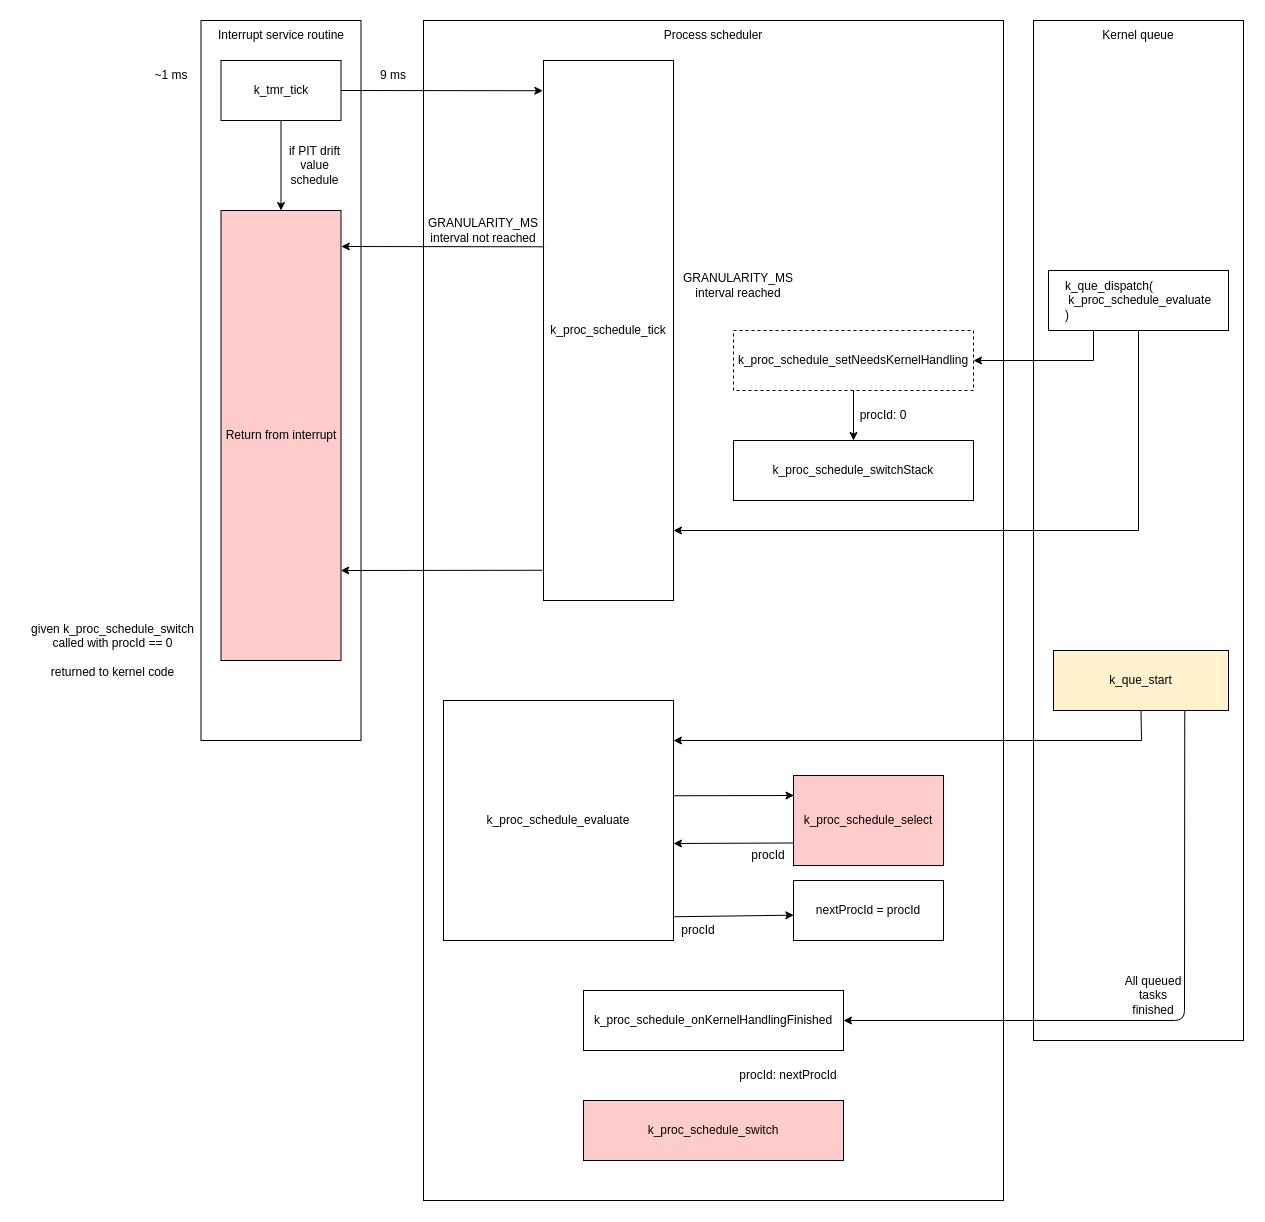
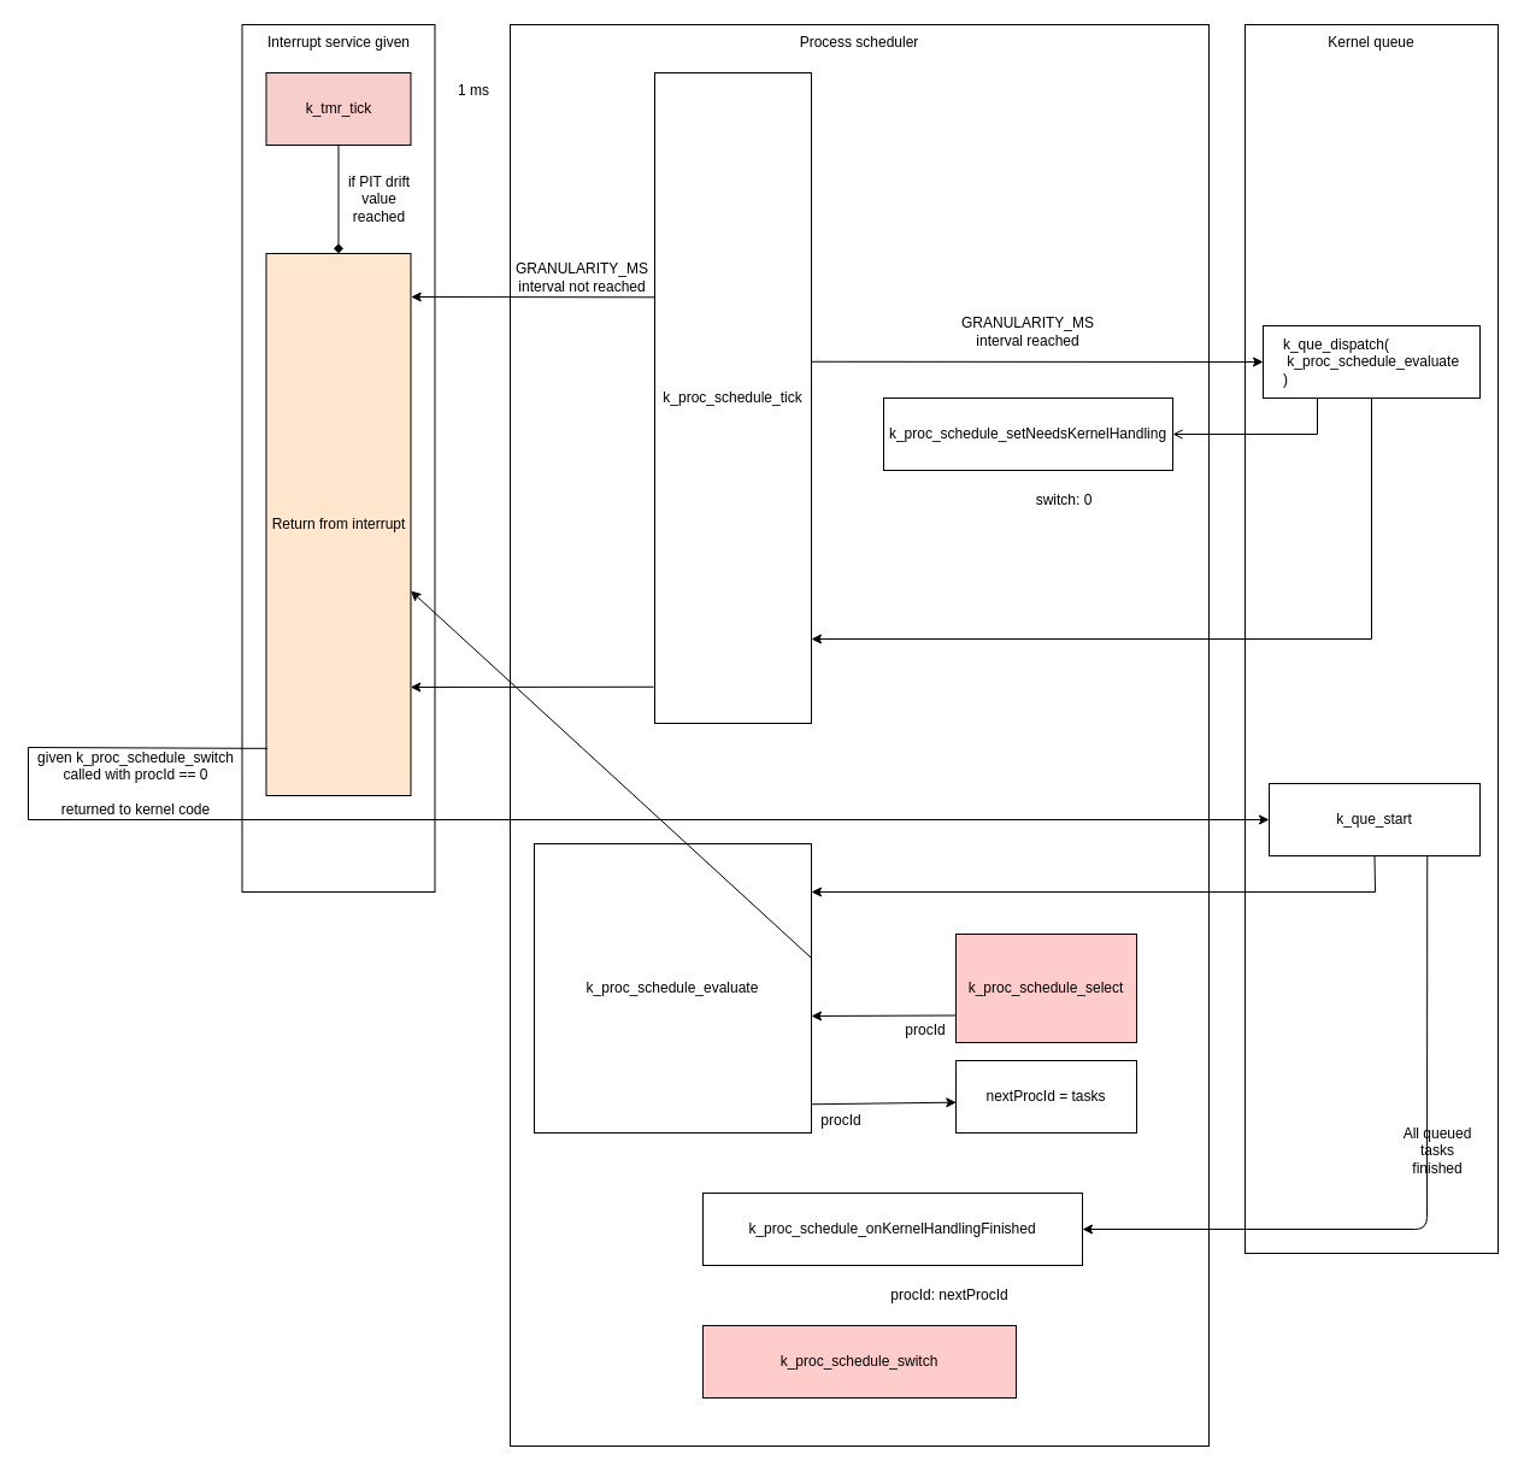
  <mxCell id="0" />
  <mxCell id="1" parent="0" />
  <mxCell id="2" value="" style="rounded=0;whiteSpace=wrap;html=1;" parent="1" vertex="1"><mxGeometry x="200.5" y="20" width="160" height="720" as="geometry" /></mxCell>
  <mxCell id="3" value="" style="rounded=0;whiteSpace=wrap;html=1;" parent="1" vertex="1"><mxGeometry x="1033" y="20" width="210" height="1020" as="geometry" /></mxCell>
  <mxCell id="4" value="" style="rounded=0;whiteSpace=wrap;html=1;" parent="1" vertex="1"><mxGeometry x="423" y="20" width="580" height="1180" as="geometry" /></mxCell>
- <mxCell id="5" value="~1 ms" style="text;html=1;strokeColor=none;fillColor=none;align=center;verticalAlign=middle;whiteSpace=wrap;rounded=0;" parent="1" vertex="1"><mxGeometry x="140.5" y="60" width="60" height="30" as="geometry" /></mxCell>
- <mxCell id="6" value="" style="edgeStyle=orthogonalEdgeStyle;rounded=0;orthogonalLoop=1;jettySize=auto;html=1;" parent="1" source="7" target="17" edge="1"><mxGeometry relative="1" as="geometry" /></mxCell>
- <mxCell id="7" value="k_tmr_tick" style="rounded=0;whiteSpace=wrap;html=1;" parent="1" vertex="1"><mxGeometry x="220.5" y="60" width="120" height="60" as="geometry" /></mxCell>
- <mxCell id="8" value="" style="endArrow=classic;html=1;rounded=0;exitX=1;exitY=0.5;exitDx=0;exitDy=0;entryX=-0.005;entryY=0.056;entryDx=0;entryDy=0;entryPerimeter=0;" parent="1" source="7" target="9" edge="1"><mxGeometry width="50" height="50" relative="1" as="geometry"><mxPoint x="443" y="260" as="sourcePoint" /><mxPoint x="533" y="90" as="targetPoint" /></mxGeometry></mxCell>
+ <mxCell id="6" value="" style="edgeStyle=orthogonalEdgeStyle;rounded=0;orthogonalLoop=1;jettySize=auto;html=1;endArrow=diamond;" parent="1" source="7" target="17" edge="1"><mxGeometry relative="1" as="geometry" /></mxCell>
+ <mxCell id="7" value="k_tmr_tick" style="rounded=0;whiteSpace=wrap;html=1;fillColor=#f8cecc;" parent="1" vertex="1"><mxGeometry x="220.5" y="60" width="120" height="60" as="geometry" /></mxCell>
  <mxCell id="9" value="k_proc_schedule_tick" style="rounded=0;whiteSpace=wrap;html=1;" parent="1" vertex="1"><mxGeometry x="543" y="60" width="130" height="540" as="geometry" /></mxCell>
  <mxCell id="10" value="&lt;div style=&quot;text-align: left;&quot;&gt;&lt;span style=&quot;background-color: initial;&quot;&gt;k_que_dispatch(&lt;/span&gt;&lt;/div&gt;&lt;span style=&quot;white-space: pre;&quot;&gt;&lt;div style=&quot;text-align: left;&quot;&gt;&lt;span style=&quot;background-color: initial;&quot;&gt; &lt;/span&gt;&lt;span style=&quot;background-color: initial; white-space: normal;&quot;&gt;k_proc_schedule_evaluate&lt;/span&gt;&lt;/div&gt;&lt;/span&gt;&lt;div style=&quot;text-align: left;&quot;&gt;&lt;span style=&quot;background-color: initial;&quot;&gt;)&lt;/span&gt;&lt;/div&gt;" style="rounded=0;whiteSpace=wrap;html=1;" parent="1" vertex="1"><mxGeometry x="1048" y="270" width="180" height="60" as="geometry" /></mxCell>
- <mxCell id="11" value="9 ms" style="text;html=1;strokeColor=none;fillColor=none;align=center;verticalAlign=middle;whiteSpace=wrap;rounded=0;" parent="1" vertex="1"><mxGeometry x="363" y="60" width="60" height="30" as="geometry" /></mxCell>
- <mxCell id="13" value="GRANULARITY_MS interval reached" style="text;html=1;strokeColor=none;fillColor=none;align=center;verticalAlign=middle;whiteSpace=wrap;rounded=0;" parent="1" vertex="1"><mxGeometry x="673" y="270" width="130" height="30" as="geometry" /></mxCell>
+ <mxCell id="11" value="1 ms" style="text;html=1;strokeColor=none;fillColor=none;align=center;verticalAlign=middle;whiteSpace=wrap;rounded=0;" parent="1" vertex="1"><mxGeometry x="363" y="60" width="60" height="30" as="geometry" /></mxCell>
+ <mxCell id="12" value="" style="endArrow=classic;html=1;rounded=0;exitX=1;exitY=0.444;exitDx=0;exitDy=0;entryX=0;entryY=0.5;entryDx=0;entryDy=0;exitPerimeter=0;" parent="1" source="9" target="10" edge="1"><mxGeometry width="50" height="50" relative="1" as="geometry"><mxPoint x="763" y="270" as="sourcePoint" /><mxPoint x="663" y="80" as="targetPoint" /></mxGeometry></mxCell>
+ <mxCell id="13" value="GRANULARITY_MS interval reached" style="text;html=1;strokeColor=none;fillColor=none;align=center;verticalAlign=middle;whiteSpace=wrap;rounded=0;" parent="1" vertex="1"><mxGeometry x="788" y="260" width="130" height="30" as="geometry" /></mxCell>
  <mxCell id="14" value="Process scheduler" style="text;html=1;strokeColor=none;fillColor=none;align=center;verticalAlign=middle;whiteSpace=wrap;rounded=0;" parent="1" vertex="1"><mxGeometry x="643" y="20" width="140" height="30" as="geometry" /></mxCell>
  <mxCell id="15" value="Kernel queue" style="text;html=1;strokeColor=none;fillColor=none;align=center;verticalAlign=middle;whiteSpace=wrap;rounded=0;" parent="1" vertex="1"><mxGeometry x="1068" y="20" width="140" height="30" as="geometry" /></mxCell>
- <mxCell id="16" value="Interrupt service routine" style="text;html=1;strokeColor=none;fillColor=none;align=center;verticalAlign=middle;whiteSpace=wrap;rounded=0;" parent="1" vertex="1"><mxGeometry x="210.5" y="20" width="140" height="30" as="geometry" /></mxCell>
- <mxCell id="17" value="Return from interrupt" style="rounded=0;whiteSpace=wrap;html=1;fillColor=#FFCCCC;" parent="1" vertex="1"><mxGeometry x="220.5" y="210" width="120" height="450" as="geometry" /></mxCell>
- <mxCell id="18" value="if PIT drift value schedule" style="text;html=1;strokeColor=none;fillColor=none;align=center;verticalAlign=middle;whiteSpace=wrap;rounded=0;" parent="1" vertex="1"><mxGeometry x="278" y="140" width="72.5" height="50" as="geometry" /></mxCell>
+ <mxCell id="16" value="Interrupt service given" style="text;html=1;strokeColor=none;fillColor=none;align=center;verticalAlign=middle;whiteSpace=wrap;rounded=0;" parent="1" vertex="1"><mxGeometry x="210.5" y="20" width="140" height="30" as="geometry" /></mxCell>
+ <mxCell id="17" value="Return from interrupt" style="rounded=0;whiteSpace=wrap;html=1;fillColor=#ffe6cc;" parent="1" vertex="1"><mxGeometry x="220.5" y="210" width="120" height="450" as="geometry" /></mxCell>
+ <mxCell id="18" value="if PIT drift value reached" style="text;html=1;strokeColor=none;fillColor=none;align=center;verticalAlign=middle;whiteSpace=wrap;rounded=0;" parent="1" vertex="1"><mxGeometry x="278" y="140" width="72.5" height="50" as="geometry" /></mxCell>
  <mxCell id="19" value="GRANULARITY_MS interval not reached" style="text;html=1;strokeColor=none;fillColor=none;align=center;verticalAlign=middle;whiteSpace=wrap;rounded=0;" parent="1" vertex="1"><mxGeometry x="423" y="210" width="120" height="40" as="geometry" /></mxCell>
- <mxCell id="20" value="k_proc_schedule_setNeedsKernelHandling" style="rounded=0;whiteSpace=wrap;html=1;dashed=1;" parent="1" vertex="1"><mxGeometry x="733" y="330" width="240" height="60" as="geometry" /></mxCell>
- <mxCell id="21" value="k_proc_schedule_switchStack" style="rounded=0;whiteSpace=wrap;html=1;" parent="1" vertex="1"><mxGeometry x="733" y="440" width="240" height="60" as="geometry" /></mxCell>
- <mxCell id="22" value="" style="endArrow=classic;html=1;rounded=0;exitX=0.5;exitY=1;exitDx=0;exitDy=0;entryX=0.5;entryY=0;entryDx=0;entryDy=0;" parent="1" source="20" target="21" edge="1"><mxGeometry width="50" height="50" relative="1" as="geometry"><mxPoint x="973" y="340" as="sourcePoint" /><mxPoint x="1023" y="290" as="targetPoint" /></mxGeometry></mxCell>
- <mxCell id="23" value="procId: 0" style="text;html=1;strokeColor=none;fillColor=none;align=center;verticalAlign=middle;whiteSpace=wrap;rounded=0;" parent="1" vertex="1"><mxGeometry x="853" y="400" width="60" height="30" as="geometry" /></mxCell>
- <mxCell id="24" value="" style="endArrow=classic;html=1;rounded=0;exitX=0.25;exitY=1;exitDx=0;exitDy=0;entryX=1;entryY=0.5;entryDx=0;entryDy=0;" parent="1" source="10" target="20" edge="1"><mxGeometry width="50" height="50" relative="1" as="geometry"><mxPoint x="973" y="340" as="sourcePoint" /><mxPoint x="1023" y="290" as="targetPoint" /><Array as="points"><mxPoint x="1093" y="360" /></Array></mxGeometry></mxCell>
+ <mxCell id="20" value="k_proc_schedule_setNeedsKernelHandling" style="rounded=0;whiteSpace=wrap;html=1;" parent="1" vertex="1"><mxGeometry x="733" y="330" width="240" height="60" as="geometry" /></mxCell>
+ <mxCell id="23" value="switch: 0" style="text;html=1;strokeColor=none;fillColor=none;align=center;verticalAlign=middle;whiteSpace=wrap;rounded=0;" parent="1" vertex="1"><mxGeometry x="853" y="400" width="60" height="30" as="geometry" /></mxCell>
+ <mxCell id="24" value="" style="endArrow=open;html=1;rounded=0;exitX=0.25;exitY=1;exitDx=0;exitDy=0;entryX=1;entryY=0.5;entryDx=0;entryDy=0;" parent="1" source="10" target="20" edge="1"><mxGeometry width="50" height="50" relative="1" as="geometry"><mxPoint x="973" y="340" as="sourcePoint" /><mxPoint x="1023" y="290" as="targetPoint" /><Array as="points"><mxPoint x="1093" y="360" /></Array></mxGeometry></mxCell>
  <mxCell id="25" value="" style="endArrow=classic;html=1;rounded=0;exitX=0.005;exitY=0.345;exitDx=0;exitDy=0;exitPerimeter=0;entryX=1.002;entryY=0.08;entryDx=0;entryDy=0;entryPerimeter=0;" parent="1" source="9" target="17" edge="1"><mxGeometry width="50" height="50" relative="1" as="geometry"><mxPoint x="543" y="240" as="sourcePoint" /><mxPoint x="343" y="246" as="targetPoint" /></mxGeometry></mxCell>
  <mxCell id="26" value="" style="endArrow=classic;html=1;rounded=0;exitX=0.5;exitY=1;exitDx=0;exitDy=0;" parent="1" source="10" edge="1"><mxGeometry width="50" height="50" relative="1" as="geometry"><mxPoint x="973" y="540" as="sourcePoint" /><mxPoint x="673" y="530" as="targetPoint" /><Array as="points"><mxPoint x="1138" y="530" /></Array></mxGeometry></mxCell>
  <mxCell id="27" value="" style="endArrow=classic;html=1;rounded=0;exitX=-0.007;exitY=0.944;exitDx=0;exitDy=0;exitPerimeter=0;entryX=0.998;entryY=0.8;entryDx=0;entryDy=0;entryPerimeter=0;" parent="1" source="9" target="17" edge="1"><mxGeometry width="50" height="50" relative="1" as="geometry"><mxPoint x="973" y="540" as="sourcePoint" /><mxPoint x="1023" y="490" as="targetPoint" /></mxGeometry></mxCell>
- <mxCell id="28" value="&lt;div style=&quot;text-align: left;&quot;&gt;k_que_start&lt;/div&gt;" style="rounded=0;whiteSpace=wrap;html=1;fillColor=#fff2cc;" parent="1" vertex="1"><mxGeometry x="1053" y="650" width="175" height="60" as="geometry" /></mxCell>
+ <mxCell id="28" value="&lt;div style=&quot;text-align: left;&quot;&gt;k_que_start&lt;/div&gt;" style="rounded=0;whiteSpace=wrap;html=1;" parent="1" vertex="1"><mxGeometry x="1053" y="650" width="175" height="60" as="geometry" /></mxCell>
+ <mxCell id="29" value="" style="endArrow=classic;html=1;rounded=0;entryX=0;entryY=0.5;entryDx=0;entryDy=0;exitX=0.007;exitY=0.913;exitDx=0;exitDy=0;exitPerimeter=0;" parent="1" source="17" target="28" edge="1"><mxGeometry width="50" height="50" relative="1" as="geometry"><mxPoint x="883" y="630" as="sourcePoint" /><mxPoint x="933" y="580" as="targetPoint" /><Array as="points"><mxPoint x="23" y="620" /><mxPoint x="23" y="680" /></Array></mxGeometry></mxCell>
  <mxCell id="30" value="given k_proc_schedule_switch called with procId == 0&lt;br&gt;&lt;br&gt;returned to kernel code" style="text;html=1;strokeColor=none;fillColor=none;align=center;verticalAlign=middle;whiteSpace=wrap;rounded=0;" parent="1" vertex="1"><mxGeometry x="20.5" y="620" width="182.5" height="60" as="geometry" /></mxCell>
  <mxCell id="31" value="k_proc_schedule_evaluate" style="rounded=0;whiteSpace=wrap;html=1;" parent="1" vertex="1"><mxGeometry x="443" y="700" width="230" height="240" as="geometry" /></mxCell>
  <mxCell id="32" value="" style="endArrow=classic;html=1;rounded=0;exitX=0.5;exitY=1;exitDx=0;exitDy=0;" parent="1" source="28" edge="1"><mxGeometry width="50" height="50" relative="1" as="geometry"><mxPoint x="753" y="680" as="sourcePoint" /><mxPoint x="673" y="740" as="targetPoint" /><Array as="points"><mxPoint x="1141" y="740" /></Array></mxGeometry></mxCell>
  <mxCell id="33" value="k_proc_schedule_select" style="rounded=0;whiteSpace=wrap;html=1;fillColor=#ffcccc;" parent="1" vertex="1"><mxGeometry x="793" y="775" width="150" height="90" as="geometry" /></mxCell>
- <mxCell id="34" value="" style="endArrow=classic;html=1;rounded=0;entryX=0.003;entryY=0.222;entryDx=0;entryDy=0;exitX=1.002;exitY=0.397;exitDx=0;exitDy=0;exitPerimeter=0;entryPerimeter=0;" parent="1" source="31" target="33" edge="1"><mxGeometry width="50" height="50" relative="1" as="geometry"><mxPoint x="473" y="750" as="sourcePoint" /><mxPoint x="523" y="700" as="targetPoint" /></mxGeometry></mxCell>
+ <mxCell id="34" value="" style="endArrow=classic;html=1;rounded=0;exitX=1.002;exitY=0.397;exitDx=0;exitDy=0;exitPerimeter=0;" parent="1" source="31" target="17" edge="1"><mxGeometry width="50" height="50" relative="1" as="geometry"><mxPoint x="473" y="750" as="sourcePoint" /><mxPoint x="523" y="700" as="targetPoint" /></mxGeometry></mxCell>
  <mxCell id="35" value="" style="endArrow=classic;html=1;rounded=0;exitX=0;exitY=0.75;exitDx=0;exitDy=0;" parent="1" source="33" edge="1"><mxGeometry width="50" height="50" relative="1" as="geometry"><mxPoint x="473" y="750" as="sourcePoint" /><mxPoint x="673" y="843" as="targetPoint" /></mxGeometry></mxCell>
- <mxCell id="36" value="nextProcId = procId" style="rounded=0;whiteSpace=wrap;html=1;" parent="1" vertex="1"><mxGeometry x="793" y="880" width="150" height="60" as="geometry" /></mxCell>
+ <mxCell id="36" value="nextProcId = tasks" style="rounded=0;whiteSpace=wrap;html=1;" parent="1" vertex="1"><mxGeometry x="793" y="880" width="150" height="60" as="geometry" /></mxCell>
  <mxCell id="37" value="" style="endArrow=classic;html=1;rounded=0;entryX=0.002;entryY=0.578;entryDx=0;entryDy=0;entryPerimeter=0;exitX=1.003;exitY=0.901;exitDx=0;exitDy=0;exitPerimeter=0;" parent="1" source="31" target="36" edge="1"><mxGeometry width="50" height="50" relative="1" as="geometry"><mxPoint x="533" y="830" as="sourcePoint" /><mxPoint x="583" y="780" as="targetPoint" /></mxGeometry></mxCell>
  <mxCell id="38" value="procId" style="text;html=1;strokeColor=none;fillColor=none;align=center;verticalAlign=middle;whiteSpace=wrap;rounded=0;" parent="1" vertex="1"><mxGeometry x="743" y="845" width="50" height="20" as="geometry" /></mxCell>
  <mxCell id="39" value="procId" style="text;html=1;strokeColor=none;fillColor=none;align=center;verticalAlign=middle;whiteSpace=wrap;rounded=0;" parent="1" vertex="1"><mxGeometry x="673" y="920" width="50" height="20" as="geometry" /></mxCell>
- <mxCell id="40" value="k_proc_schedule_onKernelHandlingFinished" style="rounded=0;whiteSpace=wrap;html=1;" parent="1" vertex="1"><mxGeometry x="583" y="990" width="260" height="60" as="geometry" /></mxCell>
+ <mxCell id="40" value="k_proc_schedule_onKernelHandlingFinished" style="rounded=0;whiteSpace=wrap;html=1;" parent="1" vertex="1"><mxGeometry x="583" y="990" width="315" height="60" as="geometry" /></mxCell>
  <mxCell id="41" value="" style="endArrow=classic;html=1;entryX=1;entryY=0.5;entryDx=0;entryDy=0;exitX=0.75;exitY=1;exitDx=0;exitDy=0;" parent="1" source="28" target="40" edge="1"><mxGeometry width="50" height="50" relative="1" as="geometry"><mxPoint x="903" y="780" as="sourcePoint" /><mxPoint x="953" y="730" as="targetPoint" /><Array as="points"><mxPoint x="1184" y="1020" /></Array></mxGeometry></mxCell>
- <mxCell id="42" value="All queued tasks finished" style="text;html=1;strokeColor=none;fillColor=none;align=center;verticalAlign=middle;whiteSpace=wrap;rounded=0;" parent="1" vertex="1"><mxGeometry x="1123" y="980" width="60" height="30" as="geometry" /></mxCell>
+ <mxCell id="42" value="All queued tasks finished" style="text;html=1;strokeColor=none;fillColor=none;align=center;verticalAlign=middle;whiteSpace=wrap;rounded=0;" parent="1" vertex="1"><mxGeometry x="1163" y="940" width="60" height="30" as="geometry" /></mxCell>
  <mxCell id="43" value="k_proc_schedule_switch" style="rounded=0;whiteSpace=wrap;html=1;fillColor=#ffcccc;" vertex="1" parent="1"><mxGeometry x="583" y="1100" width="260" height="60" as="geometry" /></mxCell>
  <mxCell id="44" value="procId: nextProcId" style="text;html=1;strokeColor=none;fillColor=none;align=center;verticalAlign=middle;whiteSpace=wrap;rounded=0;" vertex="1" parent="1"><mxGeometry x="733" y="1060" width="110" height="30" as="geometry" /></mxCell>
